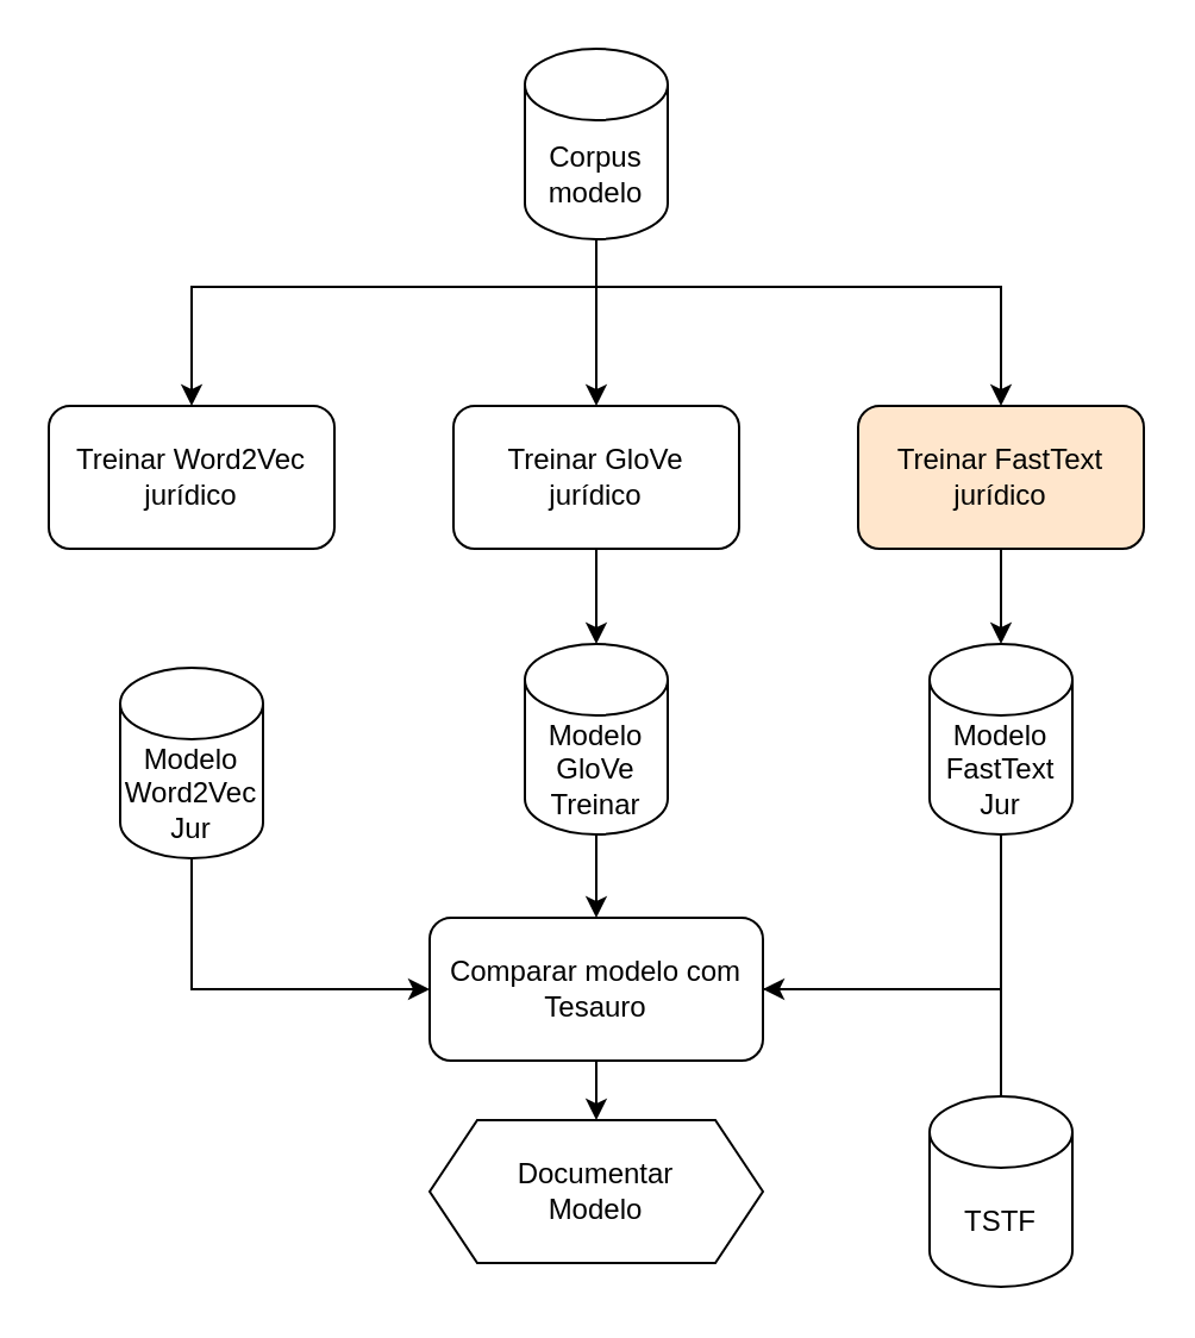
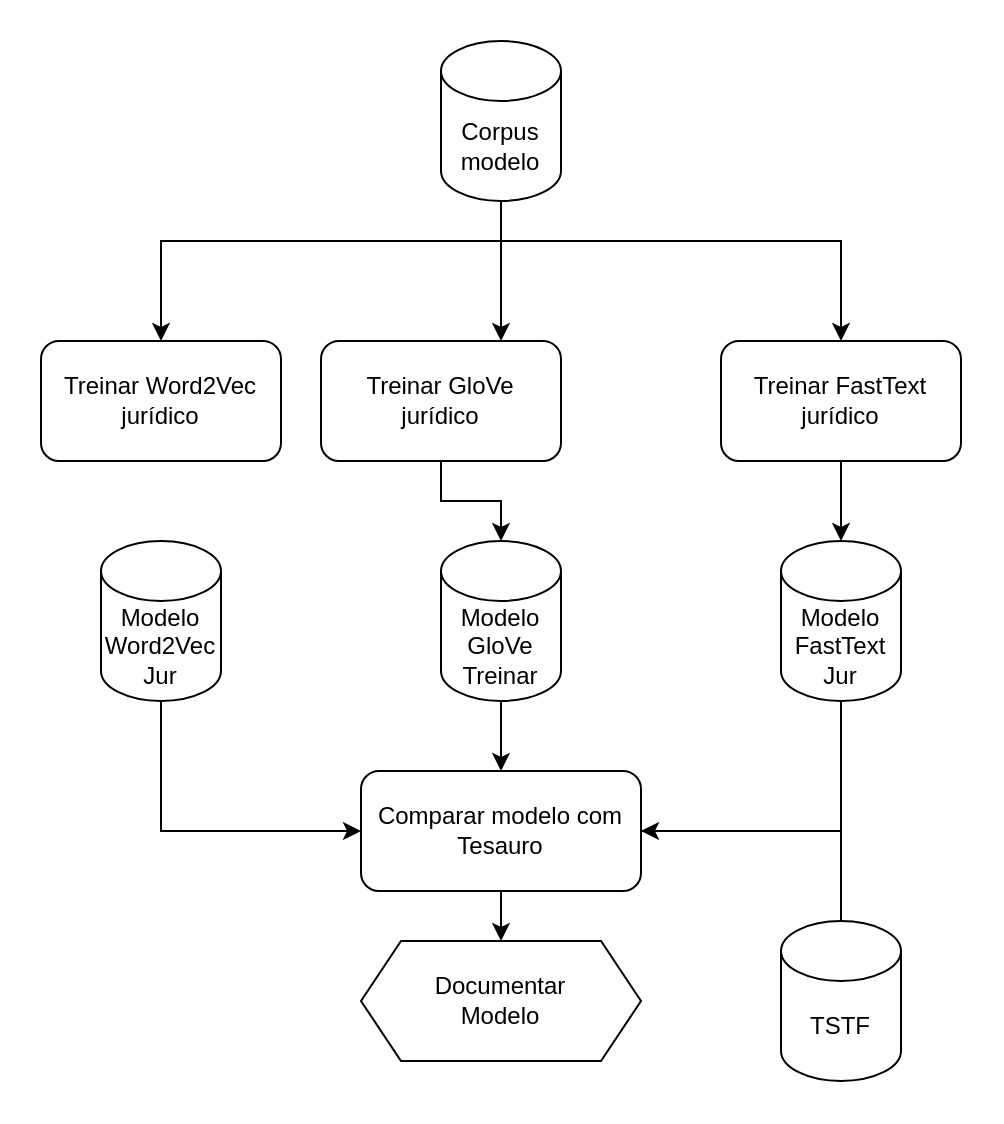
  <mxCell id="0" />
  <mxCell id="1" parent="0" />
  <mxCell id="2" style="edgeStyle=orthogonalEdgeStyle;rounded=0;orthogonalLoop=1;jettySize=auto;html=1;entryX=0;entryY=0.5;entryDx=0;entryDy=0;" parent="1" edge="1"><mxGeometry relative="1" as="geometry"><mxPoint x="180" y="60" as="targetPoint" /></mxGeometry></mxCell>
  <mxCell id="3" style="edgeStyle=orthogonalEdgeStyle;rounded=0;orthogonalLoop=1;jettySize=auto;html=1;" parent="1" source="6" target="7" edge="1"><mxGeometry relative="1" as="geometry"><Array as="points"><mxPoint x="250" y="120" /><mxPoint x="80" y="120" /></Array></mxGeometry></mxCell>
  <mxCell id="4" style="edgeStyle=orthogonalEdgeStyle;rounded=0;orthogonalLoop=1;jettySize=auto;html=1;" parent="1" source="6" target="9" edge="1"><mxGeometry relative="1" as="geometry"><Array as="points"><mxPoint x="250" y="120" /><mxPoint x="250" y="120" /></Array></mxGeometry></mxCell>
  <mxCell id="5" style="edgeStyle=orthogonalEdgeStyle;rounded=0;orthogonalLoop=1;jettySize=auto;html=1;entryX=0.5;entryY=0;entryDx=0;entryDy=0;" parent="1" source="6" target="11" edge="1"><mxGeometry relative="1" as="geometry"><Array as="points"><mxPoint x="250" y="120" /><mxPoint x="420" y="120" /></Array></mxGeometry></mxCell>
  <mxCell id="6" value="Corpus&lt;br&gt;modelo" style="shape=cylinder3;whiteSpace=wrap;html=1;boundedLbl=1;backgroundOutline=1;size=15;" parent="1" vertex="1"><mxGeometry x="220" y="20" width="60" height="80" as="geometry" /></mxCell>
  <mxCell id="7" value="Treinar Word2Vec jurídico" style="rounded=1;whiteSpace=wrap;html=1;" parent="1" vertex="1"><mxGeometry x="20" y="170" width="120" height="60" as="geometry" /></mxCell>
  <mxCell id="8" style="edgeStyle=orthogonalEdgeStyle;rounded=0;orthogonalLoop=1;jettySize=auto;html=1;" parent="1" source="9" target="17" edge="1"><mxGeometry relative="1" as="geometry" /></mxCell>
- <mxCell id="9" value="Treinar GloVe &lt;br&gt;jurídico" style="rounded=1;whiteSpace=wrap;html=1;" parent="1" vertex="1"><mxGeometry x="190" y="170" width="120" height="60" as="geometry" /></mxCell>
+ <mxCell id="9" value="Treinar GloVe &lt;br&gt;jurídico" style="rounded=1;whiteSpace=wrap;html=1;" parent="1" vertex="1"><mxGeometry x="160" y="170" width="120" height="60" as="geometry" /></mxCell>
  <mxCell id="10" style="edgeStyle=orthogonalEdgeStyle;rounded=0;orthogonalLoop=1;jettySize=auto;html=1;" parent="1" source="11" target="19" edge="1"><mxGeometry relative="1" as="geometry" /></mxCell>
- <mxCell id="11" value="Treinar FastText&lt;br&gt;jurídico" style="rounded=1;whiteSpace=wrap;html=1;fillColor=#ffe6cc;" parent="1" vertex="1"><mxGeometry x="360" y="170" width="120" height="60" as="geometry" /></mxCell>
+ <mxCell id="11" value="Treinar FastText&lt;br&gt;jurídico" style="rounded=1;whiteSpace=wrap;html=1;" parent="1" vertex="1"><mxGeometry x="360" y="170" width="120" height="60" as="geometry" /></mxCell>
  <mxCell id="12" style="edgeStyle=orthogonalEdgeStyle;rounded=0;orthogonalLoop=1;jettySize=auto;html=1;entryX=0.5;entryY=0;entryDx=0;entryDy=0;entryPerimeter=0;" parent="1" source="13" edge="1"><mxGeometry relative="1" as="geometry"><mxPoint x="250" y="470" as="targetPoint" /></mxGeometry></mxCell>
  <mxCell id="13" value="Comparar modelo com Tesauro" style="rounded=1;whiteSpace=wrap;html=1;" parent="1" vertex="1"><mxGeometry x="180" y="385" width="140" height="60" as="geometry" /></mxCell>
  <mxCell id="14" style="edgeStyle=orthogonalEdgeStyle;rounded=0;orthogonalLoop=1;jettySize=auto;html=1;entryX=0;entryY=0.5;entryDx=0;entryDy=0;exitX=0.5;exitY=1;exitDx=0;exitDy=0;exitPerimeter=0;" parent="1" source="15" target="13" edge="1"><mxGeometry relative="1" as="geometry" /></mxCell>
- <mxCell id="15" value="Modelo Word2Vec&lt;br&gt;Jur" style="shape=cylinder3;whiteSpace=wrap;html=1;boundedLbl=1;backgroundOutline=1;size=15;" parent="1" vertex="1"><mxGeometry x="50" y="280" width="60" height="80" as="geometry" /></mxCell>
+ <mxCell id="15" value="Modelo Word2Vec&lt;br&gt;Jur" style="shape=cylinder3;whiteSpace=wrap;html=1;boundedLbl=1;backgroundOutline=1;size=15;" parent="1" vertex="1"><mxGeometry x="50" y="270" width="60" height="80" as="geometry" /></mxCell>
  <mxCell id="16" style="edgeStyle=orthogonalEdgeStyle;rounded=0;orthogonalLoop=1;jettySize=auto;html=1;exitX=0.5;exitY=1;exitDx=0;exitDy=0;exitPerimeter=0;entryX=0.5;entryY=0;entryDx=0;entryDy=0;" parent="1" source="17" target="13" edge="1"><mxGeometry relative="1" as="geometry" /></mxCell>
  <mxCell id="17" value="Modelo GloVe&lt;br&gt;Treinar" style="shape=cylinder3;whiteSpace=wrap;html=1;boundedLbl=1;backgroundOutline=1;size=15;" parent="1" vertex="1"><mxGeometry x="220" y="270" width="60" height="80" as="geometry" /></mxCell>
  <mxCell id="18" style="edgeStyle=orthogonalEdgeStyle;rounded=0;orthogonalLoop=1;jettySize=auto;html=1;exitX=0.5;exitY=1;exitDx=0;exitDy=0;exitPerimeter=0;entryX=1;entryY=0.5;entryDx=0;entryDy=0;" parent="1" source="19" target="13" edge="1"><mxGeometry relative="1" as="geometry" /></mxCell>
  <mxCell id="19" value="Modelo FastText&lt;br&gt;Jur" style="shape=cylinder3;whiteSpace=wrap;html=1;boundedLbl=1;backgroundOutline=1;size=15;" parent="1" vertex="1"><mxGeometry x="390" y="270" width="60" height="80" as="geometry" /></mxCell>
  <mxCell id="20" value="Documentar&lt;br&gt;Modelo" style="shape=hexagon;perimeter=hexagonPerimeter2;whiteSpace=wrap;html=1;fixedSize=1;" parent="1" vertex="1"><mxGeometry x="180" y="470" width="140" height="60" as="geometry" /></mxCell>
  <mxCell id="21" value="TSTF" style="shape=cylinder3;whiteSpace=wrap;html=1;boundedLbl=1;backgroundOutline=1;size=15;" parent="1" vertex="1"><mxGeometry x="390" y="460" width="60" height="80" as="geometry" /></mxCell>
  <mxCell id="22" style="edgeStyle=orthogonalEdgeStyle;rounded=0;orthogonalLoop=1;jettySize=auto;html=1;entryX=1;entryY=0.5;entryDx=0;entryDy=0;exitX=0.5;exitY=0;exitDx=0;exitDy=0;exitPerimeter=0;endArrow=none;" parent="1" source="21" target="13" edge="1"><mxGeometry relative="1" as="geometry" /></mxCell>
